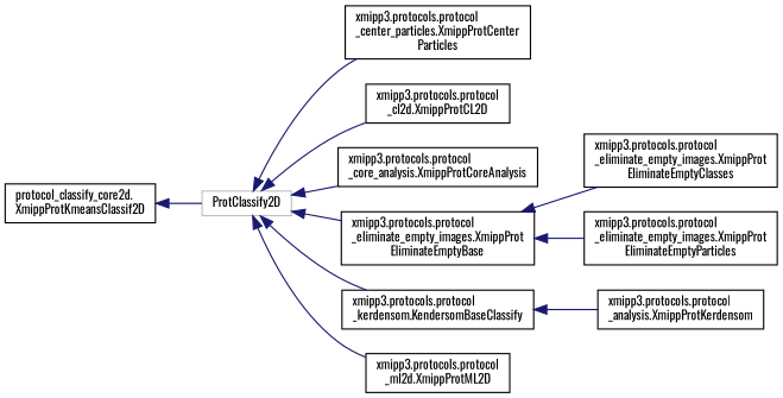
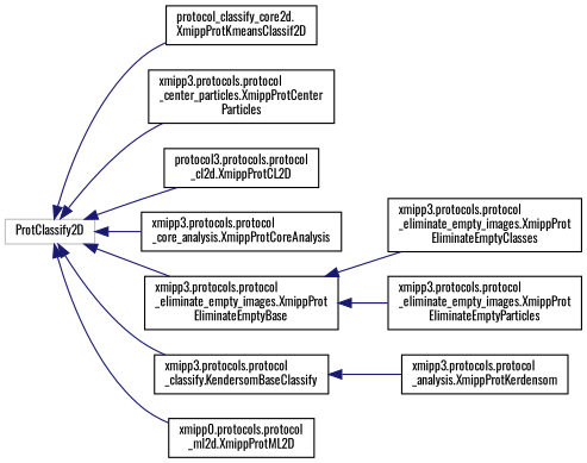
  digraph {
    fontname=Oswald
    rankdir=LR
    node [color=black fillcolor=white fontname=Oswald fontsize=10 shape=record style=filled]
    edge [color=midnightblue dir=back fontname=Oswald fontsize=10 labelfontname=Helvetica labelfontsize=10 style=solid]
    n1 [color=grey75 height=0.2 label=ProtClassify2D width=0.4]
    n2 [height=0.2 label="protocol_classify_core2d.\lXmippProtKmeansClassif2D" width=0.4]
    n3 [height=0.2 label="xmipp3.protocols.protocol\l_center_particles.XmippProtCenter\lParticles" width=0.4]
-   n4 [height=0.2 label="xmipp3.protocols.protocol\l_cl2d.XmippProtCL2D" width=0.4]
+   n4 [height=0.2 label="protocol3.protocols.protocol\l_cl2d.XmippProtCL2D" width=0.4]
    n5 [height=0.2 label="xmipp3.protocols.protocol\l_core_analysis.XmippProtCoreAnalysis" width=0.4]
    n6 [height=0.2 label="xmipp3.protocols.protocol\l_eliminate_empty_images.XmippProt\lEliminateEmptyBase" width=0.4]
-   n7 [height=0.2 label="xmipp3.protocols.protocol\l_kerdensom.KendersomBaseClassify" width=0.4]
-   n8 [height=0.2 label="xmipp3.protocols.protocol\l_ml2d.XmippProtML2D" width=0.4]
+   n7 [height=0.2 label="xmipp3.protocols.protocol\l_classify.KendersomBaseClassify" width=0.4]
+   n8 [height=0.2 label="xmipp0.protocols.protocol\l_ml2d.XmippProtML2D" width=0.4]
    n9 [height=0.2 label="xmipp3.protocols.protocol\l_eliminate_empty_images.XmippProt\lEliminateEmptyClasses" width=0.4]
    n10 [height=0.2 label="xmipp3.protocols.protocol\l_eliminate_empty_images.XmippProt\lEliminateEmptyParticles" width=0.4]
    n11 [height=0.2 label="xmipp3.protocols.protocol\l_analysis.XmippProtKerdensom" width=0.4]
-   n2 -> n1
+   n1 -> n2
    n1 -> n3
    n1 -> n4
    n1 -> n5
    n1 -> n6
    n1 -> n7
    n1 -> n8
    n6 -> n9
    n6 -> n10
    n7 -> n11
  }
